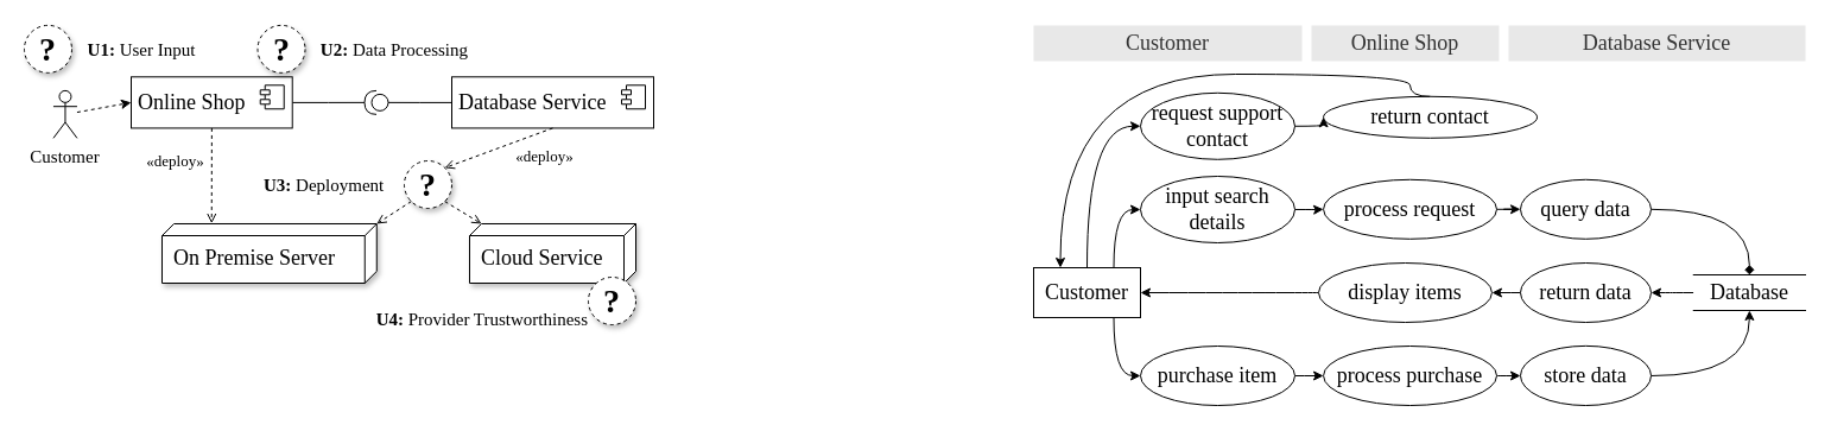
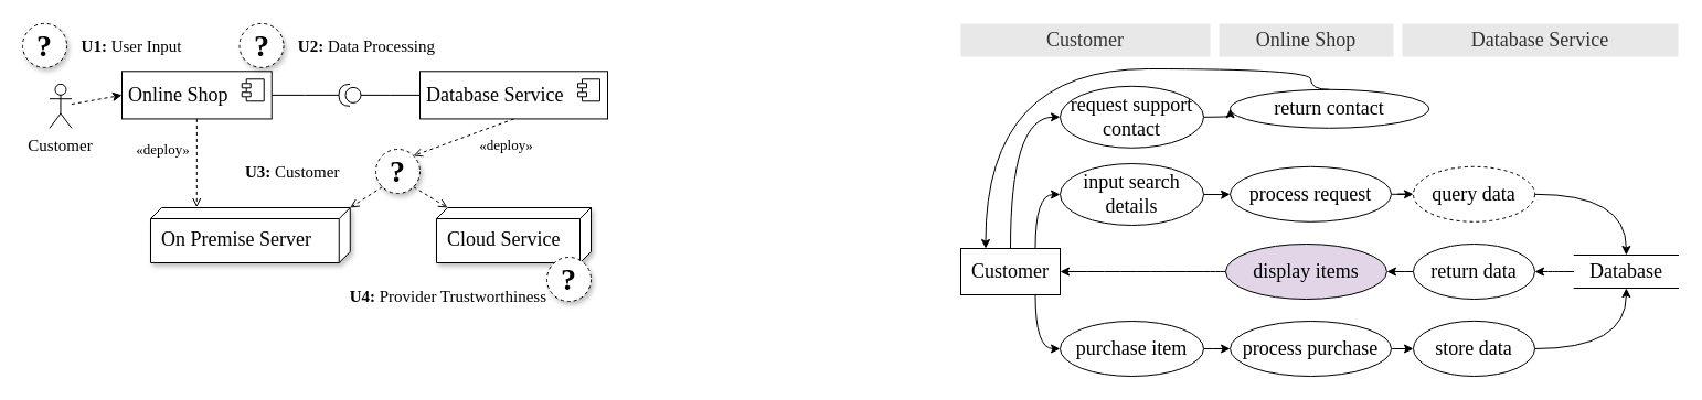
  <mxCell id="0" />
  <mxCell id="1" parent="0" />
  <mxCell id="2" style="edgeStyle=orthogonalEdgeStyle;rounded=0;orthogonalLoop=1;jettySize=auto;html=1;entryX=0;entryY=0.5;entryDx=0;entryDy=0;entryPerimeter=0;endArrow=none;endFill=0;" parent="1" source="3" target="8" edge="1"><mxGeometry relative="1" as="geometry" /></mxCell>
  <mxCell id="3" value="Database Service" style="html=1;dropTarget=0;fontFamily=Linux Libertine;rounded=0;shadow=0;fontSize=18;glass=0;sketch=0;align=left;spacingLeft=4;fontStyle=0" parent="1" vertex="1"><mxGeometry x="380" y="64.29" width="170" height="43.14" as="geometry" /></mxCell>
  <mxCell id="4" value="" style="shape=module;jettyWidth=8;jettyHeight=4;fontFamily=Linux Libertine;" parent="3" vertex="1"><mxGeometry x="1" width="20" height="20" relative="1" as="geometry"><mxPoint x="-27" y="7" as="offset" /></mxGeometry></mxCell>
  <mxCell id="5" style="edgeStyle=orthogonalEdgeStyle;rounded=0;orthogonalLoop=1;jettySize=auto;html=1;entryX=1;entryY=0.5;entryDx=0;entryDy=0;entryPerimeter=0;endArrow=none;endFill=0;" parent="1" source="6" target="8" edge="1"><mxGeometry relative="1" as="geometry" /></mxCell>
  <mxCell id="6" value="Online Shop" style="html=1;dropTarget=0;fontFamily=Linux Libertine;rounded=0;shadow=0;fontSize=18;glass=0;sketch=0;align=left;spacingLeft=4;fontStyle=0" parent="1" vertex="1"><mxGeometry x="110" y="64.29" width="135.73" height="43.14" as="geometry" /></mxCell>
  <mxCell id="7" value="" style="shape=module;jettyWidth=8;jettyHeight=4;fontFamily=Linux Libertine;" parent="6" vertex="1"><mxGeometry x="1" width="20" height="20" relative="1" as="geometry"><mxPoint x="-27" y="7" as="offset" /></mxGeometry></mxCell>
  <mxCell id="8" value="" style="shape=providedRequiredInterface;html=1;verticalLabelPosition=bottom;rounded=0;shadow=0;glass=0;sketch=0;strokeColor=#000000;fontFamily=Linux Libertine;fontSize=16;align=left;rotation=-180;" parent="1" vertex="1"><mxGeometry x="306.5" y="75.86" width="20" height="20" as="geometry" /></mxCell>
  <mxCell id="9" value="&lt;b style=&quot;font-family: &amp;quot;linux libertine&amp;quot;; font-size: 28px; font-style: normal; letter-spacing: normal; text-align: center; text-indent: 0px; text-transform: none; word-spacing: 0px;&quot;&gt;&lt;font style=&quot;font-size: 28px;&quot;&gt;?&lt;/font&gt;&lt;/b&gt;" style="ellipse;whiteSpace=wrap;html=1;aspect=fixed;align=center;verticalAlign=middle;fontSize=28;shadow=1;sketch=0;dashed=1;" parent="1" vertex="1"><mxGeometry x="20" y="20.86" width="40" height="40" as="geometry" /></mxCell>
  <mxCell id="10" value="&lt;b style=&quot;font-size: 15px&quot;&gt;U2: &lt;/b&gt;&lt;span style=&quot;font-size: 15px&quot;&gt;Data Processing&lt;/span&gt;" style="text;html=1;strokeColor=none;fillColor=none;align=right;verticalAlign=middle;whiteSpace=wrap;rounded=0;fontFamily=Linux Libertine;fontSize=15;" parent="1" vertex="1"><mxGeometry x="256.5" y="22.86" width="138.5" height="36" as="geometry" /></mxCell>
  <mxCell id="11" value="&lt;b style=&quot;font-family: &amp;quot;linux libertine&amp;quot;; font-size: 28px; font-style: normal; letter-spacing: normal; text-align: center; text-indent: 0px; text-transform: none; word-spacing: 0px;&quot;&gt;&lt;font style=&quot;font-size: 28px;&quot;&gt;?&lt;/font&gt;&lt;/b&gt;" style="ellipse;whiteSpace=wrap;html=1;aspect=fixed;align=center;verticalAlign=middle;fontSize=28;shadow=1;sketch=0;dashed=1;" parent="1" vertex="1"><mxGeometry x="216.5" y="20.86" width="40" height="40" as="geometry" /></mxCell>
  <mxCell id="12" value="&lt;b style=&quot;font-size: 15px&quot;&gt;U1: &lt;/b&gt;&lt;span style=&quot;font-size: 15px&quot;&gt;User Input&lt;/span&gt;" style="text;html=1;strokeColor=none;fillColor=none;align=center;verticalAlign=middle;whiteSpace=wrap;rounded=0;fontFamily=Linux Libertine;fontSize=15;" parent="1" vertex="1"><mxGeometry x="68.44" y="25.86" width="101.56" height="30" as="geometry" /></mxCell>
  <mxCell id="13" style="rounded=0;orthogonalLoop=1;jettySize=auto;html=1;entryX=0;entryY=0.5;entryDx=0;entryDy=0;fontColor=#000000;dashed=1;" parent="1" source="14" target="6" edge="1"><mxGeometry relative="1" as="geometry" /></mxCell>
  <mxCell id="14" value="&lt;span style=&quot;font-family: &amp;#34;linux libertine&amp;#34; ; font-size: 15px ; text-align: left&quot;&gt;Customer&lt;/span&gt;" style="shape=umlActor;verticalLabelPosition=bottom;verticalAlign=top;html=1;outlineConnect=0;labelBackgroundColor=none;fontColor=#000000;" parent="1" vertex="1"><mxGeometry x="44.46" y="75.86" width="20" height="40" as="geometry" /></mxCell>
  <mxCell id="15" value="Cloud Service" style="verticalAlign=middle;align=left;spacingLeft=8;shape=cube;size=10;direction=south;fontStyle=0;html=1;fontFamily=Linux Libertine;shadow=1;rounded=0;fontSize=18;glass=0;sketch=0;spacingTop=7;" parent="1" vertex="1"><mxGeometry x="395" y="188" width="140" height="50" as="geometry" /></mxCell>
  <mxCell id="16" value="On Premise Server" style="verticalAlign=middle;align=left;spacingLeft=8;shape=cube;size=10;direction=south;fontStyle=0;html=1;fontFamily=Linux Libertine;shadow=1;rounded=0;fontSize=18;glass=0;sketch=0;spacingTop=7;" parent="1" vertex="1"><mxGeometry x="136" y="188" width="180.77" height="50" as="geometry" /></mxCell>
  <mxCell id="17" value="&lt;b style=&quot;font-family: &amp;quot;linux libertine&amp;quot;; font-size: 28px; font-style: normal; letter-spacing: normal; text-align: center; text-indent: 0px; text-transform: none; word-spacing: 0px;&quot;&gt;&lt;font style=&quot;font-size: 28px;&quot;&gt;?&lt;/font&gt;&lt;/b&gt;" style="ellipse;whiteSpace=wrap;html=1;aspect=fixed;align=center;verticalAlign=middle;fontSize=28;shadow=1;sketch=0;dashed=1;" parent="1" vertex="1"><mxGeometry x="340" y="135" width="40" height="40" as="geometry" /></mxCell>
  <mxCell id="18" style="rounded=0;jumpStyle=arc;jumpSize=10;orthogonalLoop=1;jettySize=auto;html=1;exitX=0.5;exitY=1;exitDx=0;exitDy=0;fontSize=36;fontColor=#000000;endArrow=open;endFill=0;dashed=1;entryX=1;entryY=0;entryDx=0;entryDy=0;" parent="1" source="3" target="17" edge="1"><mxGeometry relative="1" as="geometry"><mxPoint x="366.97" y="244" as="sourcePoint" /><mxPoint x="185.45" y="313.24" as="targetPoint" /></mxGeometry></mxCell>
  <mxCell id="19" value="&lt;span style=&quot;font-family: &amp;#34;linux libertine&amp;#34;&quot;&gt;&lt;font style=&quot;font-size: 13px&quot;&gt;«deploy»&lt;/font&gt;&lt;/span&gt;" style="edgeLabel;html=1;align=center;verticalAlign=middle;resizable=0;points=[];fontSize=37;fontColor=#000000;labelBackgroundColor=none;" parent="18" vertex="1" connectable="0"><mxGeometry x="-0.208" relative="1" as="geometry"><mxPoint x="28" y="3" as="offset" /></mxGeometry></mxCell>
  <mxCell id="20" style="rounded=0;jumpStyle=arc;jumpSize=10;orthogonalLoop=1;jettySize=auto;html=1;exitX=1;exitY=1;exitDx=0;exitDy=0;fontSize=36;fontColor=#000000;endArrow=open;endFill=0;dashed=1;entryX=0;entryY=0;entryDx=0;entryDy=130;entryPerimeter=0;" parent="1" source="17" target="15" edge="1"><mxGeometry relative="1" as="geometry"><mxPoint x="111.97" y="290.24" as="sourcePoint" /><mxPoint x="380" y="198" as="targetPoint" /></mxGeometry></mxCell>
  <mxCell id="21" style="rounded=0;jumpStyle=arc;jumpSize=10;orthogonalLoop=1;jettySize=auto;html=1;fontSize=36;fontColor=#000000;endArrow=open;endFill=0;dashed=1;entryX=0;entryY=0;entryDx=0;entryDy=0;entryPerimeter=0;exitX=0;exitY=1;exitDx=0;exitDy=0;" parent="1" source="17" target="16" edge="1"><mxGeometry relative="1" as="geometry"><mxPoint x="354" y="162" as="sourcePoint" /><mxPoint x="147.42" y="336" as="targetPoint" /></mxGeometry></mxCell>
  <mxCell id="22" value="&lt;b style=&quot;font-family: &amp;quot;linux libertine&amp;quot;; font-size: 28px; font-style: normal; letter-spacing: normal; text-align: center; text-indent: 0px; text-transform: none; word-spacing: 0px;&quot;&gt;&lt;font style=&quot;font-size: 28px;&quot;&gt;?&lt;/font&gt;&lt;/b&gt;" style="ellipse;whiteSpace=wrap;html=1;aspect=fixed;align=center;verticalAlign=middle;fontSize=28;shadow=1;sketch=0;dashed=1;" parent="1" vertex="1"><mxGeometry x="495" y="233" width="40" height="40" as="geometry" /></mxCell>
  <mxCell id="23" style="edgeStyle=orthogonalEdgeStyle;rounded=0;orthogonalLoop=1;jettySize=auto;html=1;entryX=0;entryY=0.5;entryDx=0;entryDy=0;exitX=0.75;exitY=0;exitDx=0;exitDy=0;curved=1;" parent="1" source="25" target="30" edge="1"><mxGeometry relative="1" as="geometry"><mxPoint x="915" y="216" as="sourcePoint" /></mxGeometry></mxCell>
  <mxCell id="24" style="edgeStyle=orthogonalEdgeStyle;curved=1;rounded=0;orthogonalLoop=1;jettySize=auto;html=1;entryX=0;entryY=0.5;entryDx=0;entryDy=0;exitX=0.75;exitY=1;exitDx=0;exitDy=0;" parent="1" source="25" target="43" edge="1"><mxGeometry relative="1" as="geometry"><mxPoint x="915" y="278" as="sourcePoint" /></mxGeometry></mxCell>
  <mxCell id="25" value="&lt;span style=&quot;font-family: &amp;#34;linux libertine&amp;#34; ; font-size: 18px ; text-align: left&quot;&gt;Customer&lt;/span&gt;" style="rounded=0;whiteSpace=wrap;html=1;" parent="1" vertex="1"><mxGeometry x="870" y="225" width="90" height="42" as="geometry" /></mxCell>
  <mxCell id="26" style="rounded=0;jumpStyle=arc;jumpSize=10;orthogonalLoop=1;jettySize=auto;html=1;fontSize=36;fontColor=#000000;endArrow=open;endFill=0;dashed=1;startArrow=none;exitX=0.5;exitY=1;exitDx=0;exitDy=0;entryX=-0.007;entryY=0.769;entryDx=0;entryDy=0;entryPerimeter=0;" parent="1" source="6" target="16" edge="1"><mxGeometry relative="1" as="geometry"><mxPoint x="100" y="164" as="sourcePoint" /><mxPoint x="180" y="212" as="targetPoint" /></mxGeometry></mxCell>
- <mxCell id="27" value="&lt;b style=&quot;font-size: 15px&quot;&gt;U3: &lt;/b&gt;&lt;span style=&quot;font-size: 15px&quot;&gt;Deployment&lt;/span&gt;" style="text;html=1;strokeColor=none;fillColor=none;align=left;verticalAlign=middle;whiteSpace=wrap;rounded=0;fontFamily=Linux Libertine;fontSize=15;" parent="1" vertex="1"><mxGeometry x="220" y="137" width="138.5" height="36" as="geometry" /></mxCell>
+ <mxCell id="27" value="&lt;b style=&quot;font-size: 15px&quot;&gt;U3: &lt;/b&gt;&lt;span style=&quot;font-size: 15px&quot;&gt;Customer&lt;/span&gt;" style="text;html=1;strokeColor=none;fillColor=none;align=left;verticalAlign=middle;whiteSpace=wrap;rounded=0;fontFamily=Linux Libertine;fontSize=15;" parent="1" vertex="1"><mxGeometry x="220" y="137" width="138.5" height="36" as="geometry" /></mxCell>
  <mxCell id="28" value="&lt;span style=&quot;font-family: &amp;#34;linux libertine&amp;#34;&quot;&gt;&lt;font style=&quot;font-size: 13px&quot;&gt;«deploy»&lt;/font&gt;&lt;/span&gt;" style="edgeLabel;html=1;align=center;verticalAlign=middle;resizable=0;points=[];fontSize=37;fontColor=#000000;labelBackgroundColor=none;" parent="1" vertex="1" connectable="0"><mxGeometry x="146.017" y="127.999" as="geometry" /></mxCell>
  <mxCell id="29" style="edgeStyle=orthogonalEdgeStyle;curved=1;rounded=0;orthogonalLoop=1;jettySize=auto;html=1;entryX=0;entryY=0.5;entryDx=0;entryDy=0;" parent="1" source="30" target="32" edge="1"><mxGeometry relative="1" as="geometry" /></mxCell>
  <mxCell id="30" value="&lt;div&gt;&lt;font face=&quot;linux libertine&quot;&gt;&lt;span style=&quot;font-size: 18px&quot;&gt;input search details&lt;/span&gt;&lt;/font&gt;&lt;/div&gt;" style="ellipse;whiteSpace=wrap;html=1;align=center;" parent="1" vertex="1"><mxGeometry x="960" y="148" width="130" height="56" as="geometry" /></mxCell>
  <mxCell id="31" style="edgeStyle=orthogonalEdgeStyle;curved=1;rounded=0;orthogonalLoop=1;jettySize=auto;html=1;entryX=0;entryY=0.5;entryDx=0;entryDy=0;" parent="1" source="32" target="34" edge="1"><mxGeometry relative="1" as="geometry" /></mxCell>
  <mxCell id="32" value="&lt;div style=&quot;text-align: left&quot;&gt;&lt;span style=&quot;font-family: &amp;#34;linux libertine&amp;#34; ; font-size: 18px&quot;&gt;process request&lt;/span&gt;&lt;br&gt;&lt;/div&gt;" style="ellipse;whiteSpace=wrap;html=1;" parent="1" vertex="1"><mxGeometry x="1114.06" y="150.79" width="145.94" height="50" as="geometry" /></mxCell>
- <mxCell id="33" style="edgeStyle=orthogonalEdgeStyle;curved=1;rounded=0;orthogonalLoop=1;jettySize=auto;html=1;entryX=0.5;entryY=0;entryDx=0;entryDy=0;endArrow=diamond;" parent="1" source="34" target="49" edge="1"><mxGeometry relative="1" as="geometry" /></mxCell>
- <mxCell id="34" value="&lt;div style=&quot;text-align: left&quot;&gt;&lt;span style=&quot;font-family: &amp;#34;linux libertine&amp;#34; ; font-size: 18px&quot;&gt;query data&lt;/span&gt;&lt;br&gt;&lt;/div&gt;" style="ellipse;whiteSpace=wrap;html=1;" parent="1" vertex="1"><mxGeometry x="1280" y="150.79" width="110" height="50" as="geometry" /></mxCell>
+ <mxCell id="33" style="edgeStyle=orthogonalEdgeStyle;curved=1;rounded=0;orthogonalLoop=1;jettySize=auto;html=1;entryX=0.5;entryY=0;entryDx=0;entryDy=0;" parent="1" source="34" target="49" edge="1"><mxGeometry relative="1" as="geometry" /></mxCell>
+ <mxCell id="34" value="&lt;div style=&quot;text-align: left&quot;&gt;&lt;span style=&quot;font-family: &amp;#34;linux libertine&amp;#34; ; font-size: 18px&quot;&gt;query data&lt;/span&gt;&lt;br&gt;&lt;/div&gt;" style="ellipse;whiteSpace=wrap;html=1;dashed=1;" parent="1" vertex="1"><mxGeometry x="1280" y="150.79" width="110" height="50" as="geometry" /></mxCell>
  <mxCell id="35" style="edgeStyle=orthogonalEdgeStyle;curved=1;rounded=0;orthogonalLoop=1;jettySize=auto;html=1;" parent="1" source="36" target="38" edge="1"><mxGeometry relative="1" as="geometry" /></mxCell>
  <mxCell id="36" value="&lt;div style=&quot;text-align: left&quot;&gt;&lt;span style=&quot;font-family: &amp;#34;linux libertine&amp;#34; ; font-size: 18px&quot;&gt;return data&lt;/span&gt;&lt;br&gt;&lt;/div&gt;" style="ellipse;whiteSpace=wrap;html=1;" parent="1" vertex="1"><mxGeometry x="1280" y="221" width="110" height="50" as="geometry" /></mxCell>
  <mxCell id="37" style="edgeStyle=orthogonalEdgeStyle;curved=1;rounded=0;orthogonalLoop=1;jettySize=auto;html=1;entryX=1;entryY=0.5;entryDx=0;entryDy=0;endArrow=classic;endFill=1;" parent="1" source="38" target="25" edge="1"><mxGeometry relative="1" as="geometry" /></mxCell>
- <mxCell id="38" value="&lt;div style=&quot;text-align: left&quot;&gt;&lt;span style=&quot;font-family: &amp;#34;linux libertine&amp;#34; ; font-size: 18px&quot;&gt;display items&lt;/span&gt;&lt;br&gt;&lt;/div&gt;" style="ellipse;whiteSpace=wrap;html=1;" parent="1" vertex="1"><mxGeometry x="1110" y="221" width="145.94" height="50" as="geometry" /></mxCell>
+ <mxCell id="38" value="&lt;div style=&quot;text-align: left&quot;&gt;&lt;span style=&quot;font-family: &amp;#34;linux libertine&amp;#34; ; font-size: 18px&quot;&gt;display items&lt;/span&gt;&lt;br&gt;&lt;/div&gt;" style="ellipse;whiteSpace=wrap;html=1;fillColor=#e1d5e7;" parent="1" vertex="1"><mxGeometry x="1110" y="221" width="145.94" height="50" as="geometry" /></mxCell>
  <mxCell id="39" value="&lt;span style=&quot;font-family: &amp;#34;linux libertine&amp;#34; ; font-size: 18px ; text-align: left&quot;&gt;Customer&lt;/span&gt;" style="rounded=0;whiteSpace=wrap;html=1;fontColor=#333333;strokeColor=none;fillColor=#E8E8E8;" parent="1" vertex="1"><mxGeometry x="870" y="21" width="226" height="30" as="geometry" /></mxCell>
  <mxCell id="40" value="&lt;span style=&quot;font-family: &amp;#34;linux libertine&amp;#34; ; font-size: 18px ; text-align: left&quot;&gt;Online Shop&lt;/span&gt;" style="rounded=0;whiteSpace=wrap;html=1;fontColor=#333333;strokeColor=none;fillColor=#E8E8E8;" parent="1" vertex="1"><mxGeometry x="1103.99" y="21" width="157.97" height="30" as="geometry" /></mxCell>
  <mxCell id="41" value="&lt;span style=&quot;font-family: &amp;#34;linux libertine&amp;#34; ; font-size: 18px ; text-align: left&quot;&gt;Database Service&lt;/span&gt;" style="rounded=0;whiteSpace=wrap;html=1;fontColor=#333333;strokeColor=none;fillColor=#E8E8E8;" parent="1" vertex="1"><mxGeometry x="1270" y="21" width="250" height="30" as="geometry" /></mxCell>
  <mxCell id="42" style="edgeStyle=orthogonalEdgeStyle;curved=1;rounded=0;orthogonalLoop=1;jettySize=auto;html=1;entryX=0;entryY=0.5;entryDx=0;entryDy=0;" parent="1" source="43" target="45" edge="1"><mxGeometry relative="1" as="geometry" /></mxCell>
  <mxCell id="43" value="&lt;div style=&quot;text-align: left&quot;&gt;&lt;span style=&quot;font-family: &amp;#34;linux libertine&amp;#34; ; font-size: 18px&quot;&gt;purchase item&lt;/span&gt;&lt;br&gt;&lt;/div&gt;" style="ellipse;whiteSpace=wrap;html=1;" parent="1" vertex="1"><mxGeometry x="960" y="291" width="130" height="50" as="geometry" /></mxCell>
  <mxCell id="44" style="edgeStyle=orthogonalEdgeStyle;curved=1;rounded=0;orthogonalLoop=1;jettySize=auto;html=1;entryX=0;entryY=0.5;entryDx=0;entryDy=0;" parent="1" source="45" target="47" edge="1"><mxGeometry relative="1" as="geometry" /></mxCell>
  <mxCell id="45" value="&lt;div style=&quot;text-align: left&quot;&gt;&lt;span style=&quot;font-family: &amp;#34;linux libertine&amp;#34; ; font-size: 18px&quot;&gt;process purchase&lt;/span&gt;&lt;br&gt;&lt;/div&gt;" style="ellipse;whiteSpace=wrap;html=1;" parent="1" vertex="1"><mxGeometry x="1114.06" y="291" width="145.94" height="50" as="geometry" /></mxCell>
  <mxCell id="46" style="edgeStyle=orthogonalEdgeStyle;curved=1;rounded=0;orthogonalLoop=1;jettySize=auto;html=1;entryX=0.5;entryY=1;entryDx=0;entryDy=0;" parent="1" source="47" target="49" edge="1"><mxGeometry relative="1" as="geometry"><mxPoint x="1472.875" y="272" as="targetPoint" /></mxGeometry></mxCell>
  <mxCell id="47" value="&lt;div style=&quot;text-align: left&quot;&gt;&lt;span style=&quot;font-family: &amp;#34;linux libertine&amp;#34; ; font-size: 18px&quot;&gt;store data&lt;/span&gt;&lt;br&gt;&lt;/div&gt;" style="ellipse;whiteSpace=wrap;html=1;" parent="1" vertex="1"><mxGeometry x="1280" y="290.86" width="110" height="50.14" as="geometry" /></mxCell>
  <mxCell id="48" style="edgeStyle=orthogonalEdgeStyle;curved=1;rounded=0;orthogonalLoop=1;jettySize=auto;html=1;entryX=1;entryY=0.5;entryDx=0;entryDy=0;" parent="1" source="49" target="36" edge="1"><mxGeometry relative="1" as="geometry" /></mxCell>
  <mxCell id="49" value="Database" style="shape=partialRectangle;whiteSpace=wrap;html=1;left=0;right=0;shadow=0;fontFamily=Linux Libertine;fontSize=18;" parent="1" vertex="1"><mxGeometry x="1425.75" y="231" width="94.25" height="30" as="geometry" /></mxCell>
  <mxCell id="50" value="&lt;b style=&quot;font-size: 15px&quot;&gt;U4: &lt;/b&gt;&lt;span style=&quot;font-size: 15px&quot;&gt;Provider Trustworthiness&lt;/span&gt;" style="text;html=1;strokeColor=none;fillColor=none;align=right;verticalAlign=middle;whiteSpace=wrap;rounded=0;fontFamily=Linux Libertine;fontSize=15;" parent="1" vertex="1"><mxGeometry x="266.5" y="253" width="230" height="30" as="geometry" /></mxCell>
  <mxCell id="51" value="&lt;div&gt;&lt;font face=&quot;linux libertine&quot;&gt;&lt;span style=&quot;font-size: 18px&quot;&gt;request support contact&lt;/span&gt;&lt;/font&gt;&lt;/div&gt;" style="ellipse;whiteSpace=wrap;html=1;align=center;" parent="1" vertex="1"><mxGeometry x="960" y="77.79" width="130" height="56" as="geometry" /></mxCell>
  <mxCell id="52" value="&lt;div style=&quot;text-align: left&quot;&gt;&lt;span style=&quot;font-family: &amp;#34;linux libertine&amp;#34; ; font-size: 18px&quot;&gt;return contact&lt;/span&gt;&lt;br&gt;&lt;/div&gt;" style="ellipse;whiteSpace=wrap;html=1;" parent="1" vertex="1"><mxGeometry x="1114.06" y="80.79" width="180" height="35" as="geometry" /></mxCell>
  <mxCell id="53" style="edgeStyle=orthogonalEdgeStyle;rounded=0;orthogonalLoop=1;jettySize=auto;html=1;entryX=0;entryY=0.5;entryDx=0;entryDy=0;exitX=0.5;exitY=0;exitDx=0;exitDy=0;curved=1;" parent="1" source="25" target="51" edge="1"><mxGeometry relative="1" as="geometry"><mxPoint x="870" y="205" as="sourcePoint" /><mxPoint x="915" y="156" as="targetPoint" /></mxGeometry></mxCell>
  <mxCell id="54" style="edgeStyle=orthogonalEdgeStyle;curved=1;rounded=0;orthogonalLoop=1;jettySize=auto;html=1;entryX=0;entryY=0.5;entryDx=0;entryDy=0;exitX=1;exitY=0.5;exitDx=0;exitDy=0;" parent="1" source="51" target="52" edge="1"><mxGeometry relative="1" as="geometry"><mxPoint x="1100" y="186" as="sourcePoint" /><mxPoint x="1124.06" y="185.79" as="targetPoint" /></mxGeometry></mxCell>
  <mxCell id="55" style="edgeStyle=orthogonalEdgeStyle;curved=1;rounded=0;orthogonalLoop=1;jettySize=auto;html=1;entryX=0.25;entryY=0;entryDx=0;entryDy=0;exitX=0.5;exitY=0;exitDx=0;exitDy=0;" parent="1" source="52" target="25" edge="1"><mxGeometry relative="1" as="geometry"><mxPoint x="1100" y="115.79" as="sourcePoint" /><mxPoint x="1124.06" y="115.79" as="targetPoint" /><Array as="points"><mxPoint x="1187" y="62" /><mxPoint x="893" y="62" /></Array></mxGeometry></mxCell>
